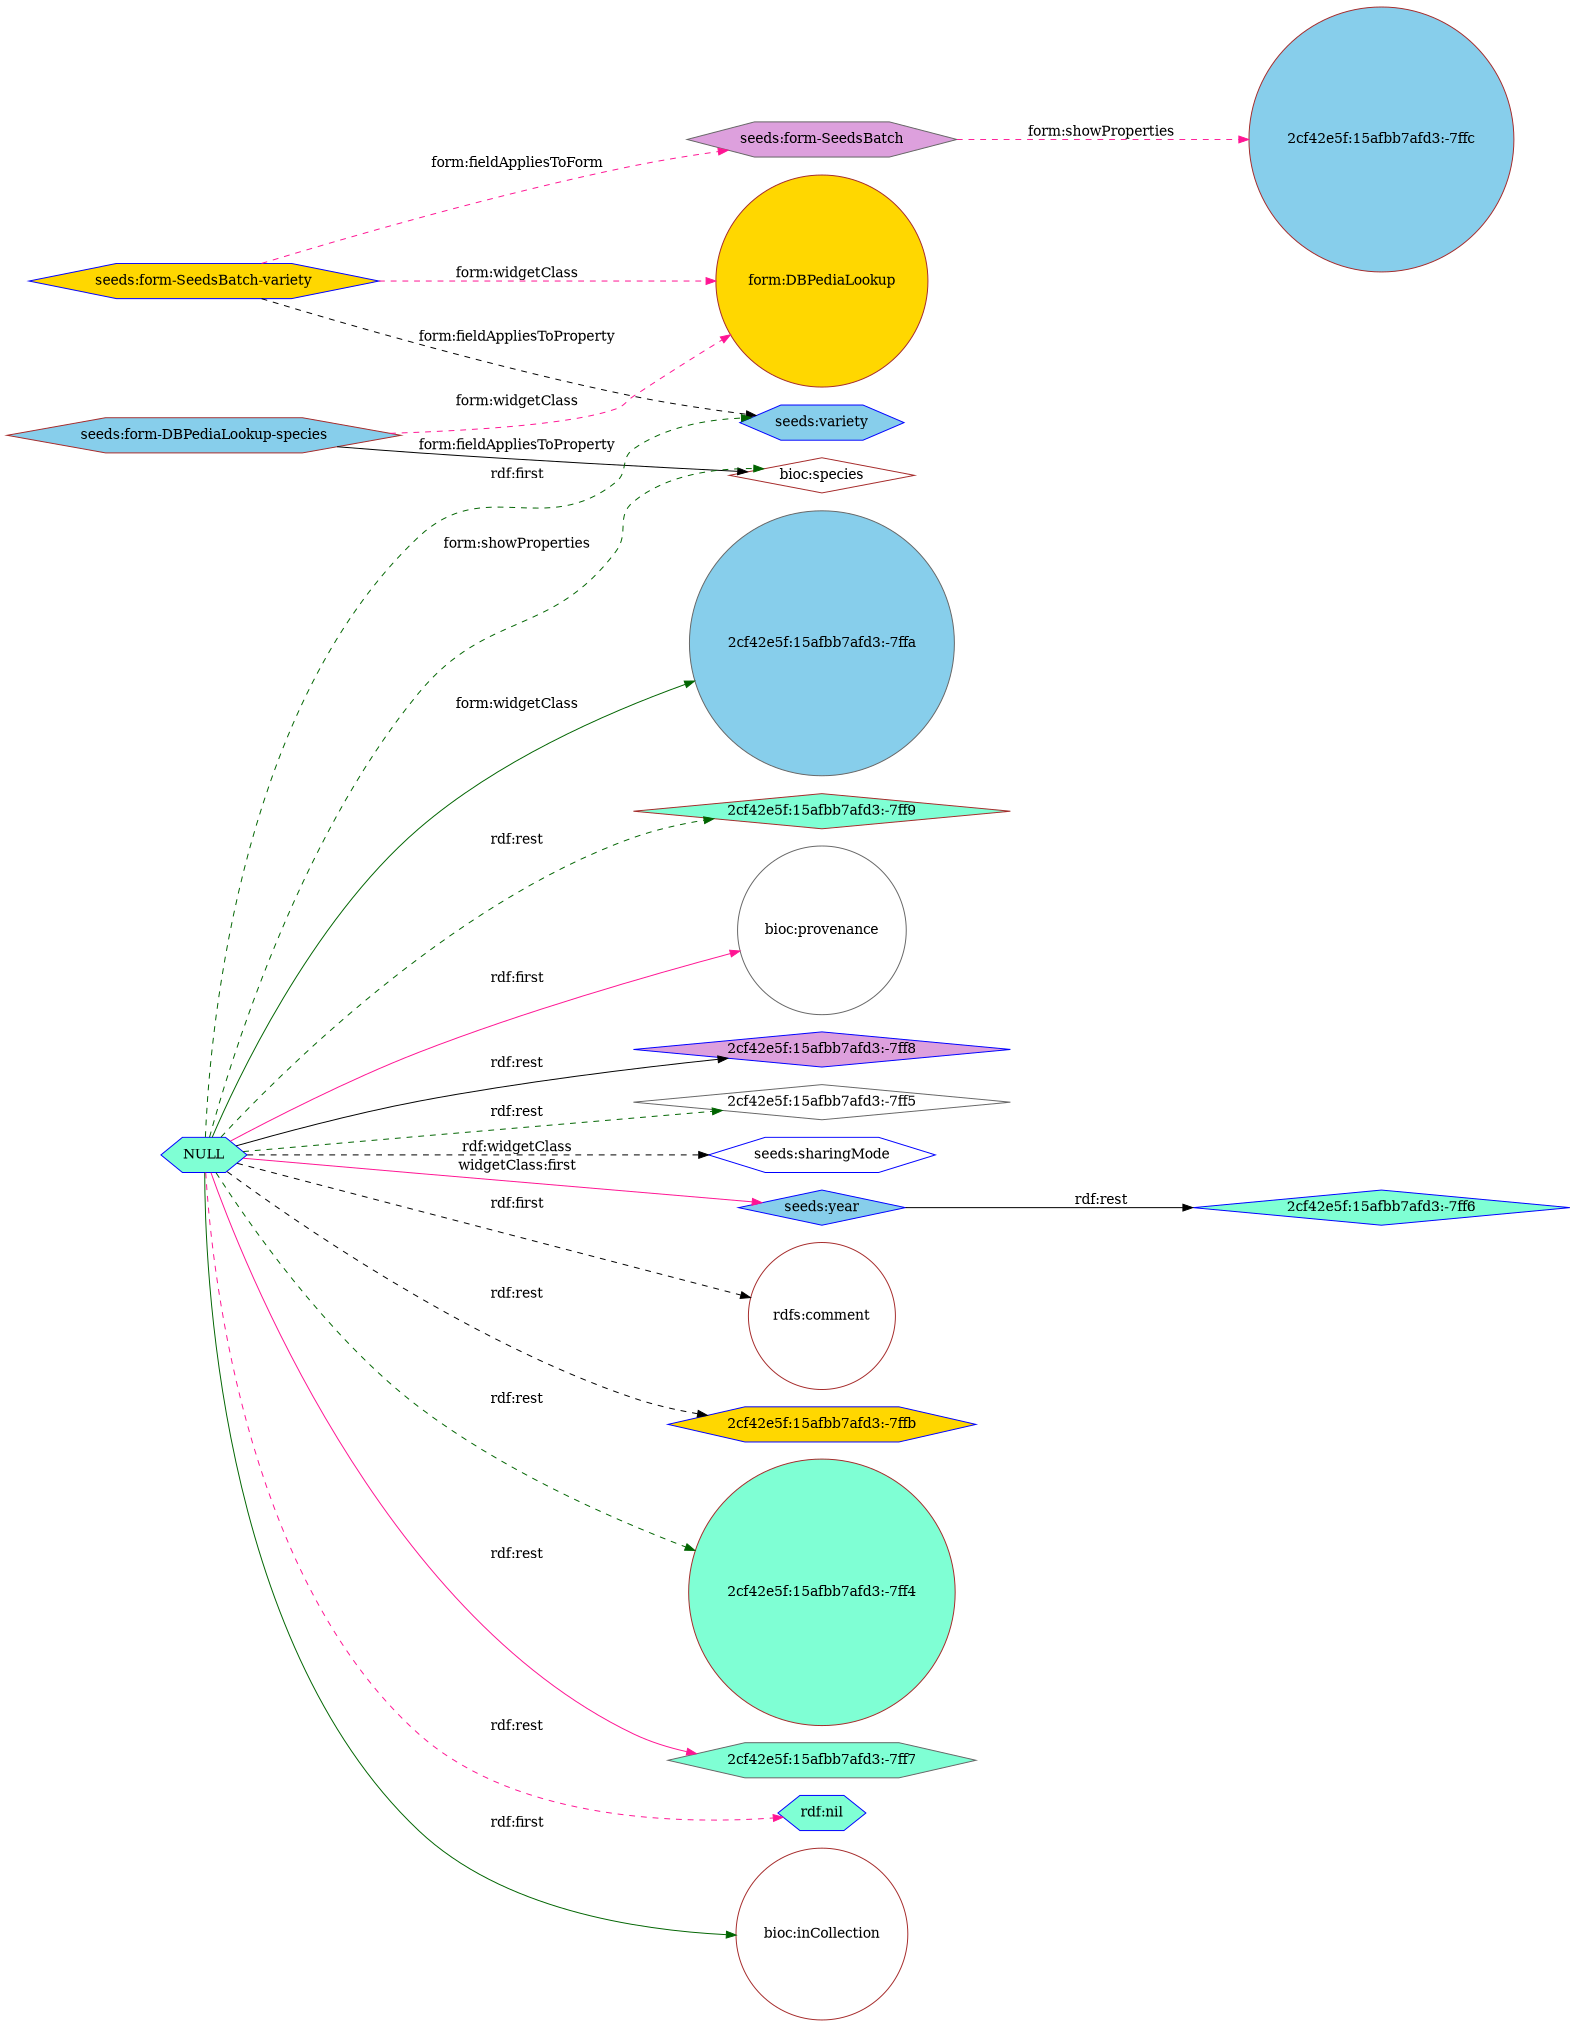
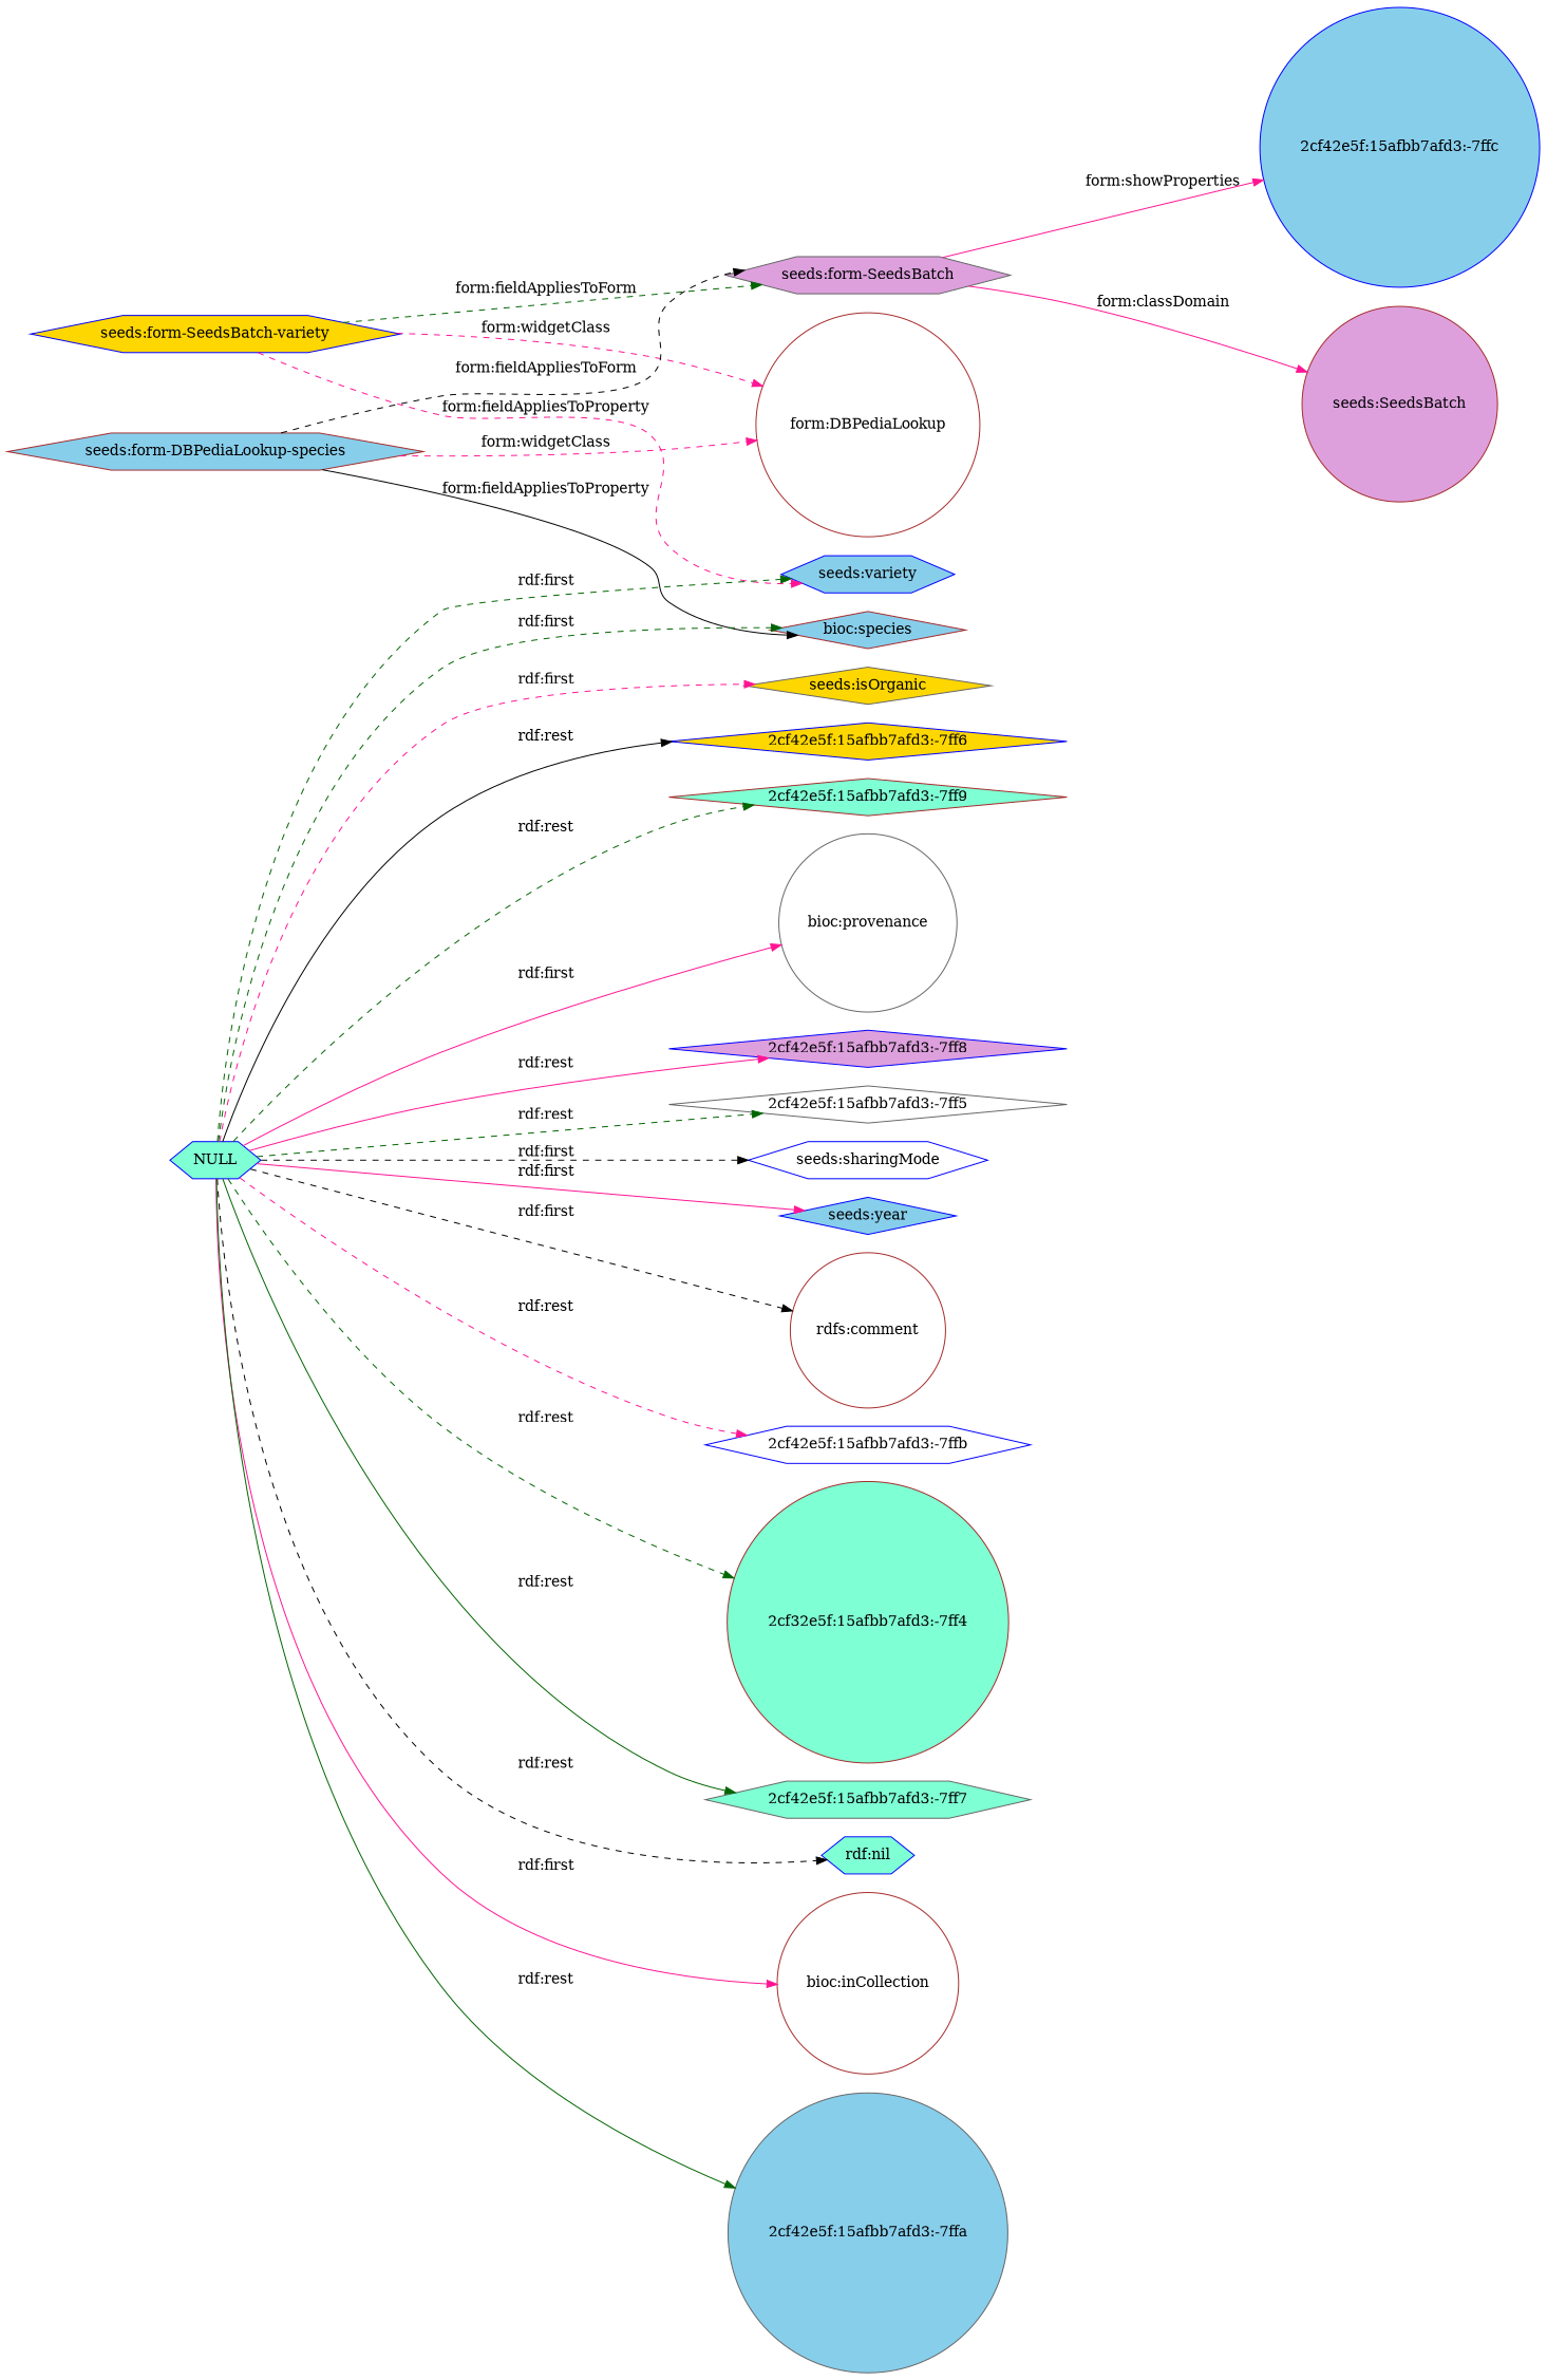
  digraph {
    rankdir=LR
    node [color=blue fillcolor=white shape=hexagon style=filled]
    edge [color=deeppink style=dashed]
    "seeds:form-SeedsBatch-variety" [fillcolor=gold]
-   "form:DBPediaLookup" [color=brown fillcolor=gold shape=circle]
+   "form:DBPediaLookup" [color=brown shape=circle]
    "seeds:variety" [fillcolor=skyblue]
    "seeds:form-SeedsBatch" [color=gray40 fillcolor=plum]
-   "2cf42e5f:15afbb7afd3:-7ffc" [color=brown fillcolor=skyblue shape=circle]
+   "2cf42e5f:15afbb7afd3:-7ffc" [fillcolor=skyblue shape=circle]
+   "seeds:SeedsBatch" [color=brown fillcolor=plum shape=circle]
    n7 [color=brown fillcolor=skyblue label="seeds:form-DBPediaLookup-species"]
-   "bioc:species" [color=brown shape=diamond]
+   "bioc:species" [color=brown fillcolor=skyblue shape=diamond]
    NULL [fillcolor=aquamarine]
    "bioc:provenance" [color=gray40 shape=circle]
    "2cf42e5f:15afbb7afd3:-7ff8" [fillcolor=plum shape=diamond]
    "2cf42e5f:15afbb7afd3:-7ff5" [color=gray40 shape=diamond]
    "seeds:sharingMode"
    "seeds:year" [fillcolor=skyblue shape=diamond]
    "rdfs:comment" [color=brown shape=circle]
-   "2cf42e5f:15afbb7afd3:-7ffb" [fillcolor=gold]
-   "2cf42e5f:15afbb7afd3:-7ff4" [color=brown fillcolor=aquamarine shape=circle]
+   "2cf42e5f:15afbb7afd3:-7ffb"
+   "2cf42e5f:15afbb7afd3:-7ff4" [color=brown fillcolor=aquamarine shape=circle label="2cf32e5f:15afbb7afd3:-7ff4"]
    "2cf42e5f:15afbb7afd3:-7ff7" [color=gray40 fillcolor=aquamarine]
    "rdf:nil" [fillcolor=aquamarine]
    "bioc:inCollection" [color=brown shape=circle]
    "2cf42e5f:15afbb7afd3:-7ffa" [color=gray40 fillcolor=skyblue shape=circle]
-   "2cf42e5f:15afbb7afd3:-7ff6" [fillcolor=aquamarine shape=diamond]
+   "seeds:isOrganic" [color=gray40 fillcolor=gold shape=diamond]
+   "2cf42e5f:15afbb7afd3:-7ff6" [fillcolor=gold shape=diamond]
    "2cf42e5f:15afbb7afd3:-7ff9" [color=brown fillcolor=aquamarine shape=diamond]
    "seeds:form-SeedsBatch-variety" -> "form:DBPediaLookup" [label="form:widgetClass"]
-   "seeds:form-SeedsBatch-variety" -> "seeds:variety" [color=black label="form:fieldAppliesToProperty"]
-   "seeds:form-SeedsBatch-variety" -> "seeds:form-SeedsBatch" [label="form:fieldAppliesToForm"]
-   "seeds:form-SeedsBatch" -> "2cf42e5f:15afbb7afd3:-7ffc" [label="form:showProperties"]
+   "seeds:form-SeedsBatch-variety" -> "seeds:variety" [label="form:fieldAppliesToProperty"]
+   "seeds:form-SeedsBatch-variety" -> "seeds:form-SeedsBatch" [color=darkgreen label="form:fieldAppliesToForm"]
+   "seeds:form-SeedsBatch" -> "2cf42e5f:15afbb7afd3:-7ffc" [label="form:showProperties" style=solid]
+   "seeds:form-SeedsBatch" -> "seeds:SeedsBatch" [label="form:classDomain" style=solid]
    n7 -> "form:DBPediaLookup" [label="form:widgetClass"]
+   n7 -> "seeds:form-SeedsBatch" [color=black label="form:fieldAppliesToForm"]
    n7 -> "bioc:species" [color=black label="form:fieldAppliesToProperty" style=solid]
    NULL -> "seeds:variety" [color=darkgreen label="rdf:first"]
-   NULL -> "bioc:species" [color=darkgreen label="form:showProperties"]
+   NULL -> "bioc:species" [color=darkgreen label="rdf:first"]
    NULL -> "bioc:provenance" [label="rdf:first" style=solid]
-   NULL -> "2cf42e5f:15afbb7afd3:-7ff8" [color=black label="rdf:rest" style=solid]
+   NULL -> "2cf42e5f:15afbb7afd3:-7ff8" [label="rdf:rest" style=solid]
    NULL -> "2cf42e5f:15afbb7afd3:-7ff5" [color=darkgreen label="rdf:rest"]
-   NULL -> "seeds:sharingMode" [color=black label="rdf:widgetClass"]
-   NULL -> "seeds:year" [label="widgetClass:first" style=solid]
+   NULL -> "seeds:sharingMode" [color=black label="rdf:first"]
+   NULL -> "seeds:year" [label="rdf:first" style=solid]
    NULL -> "rdfs:comment" [color=black label="rdf:first"]
-   NULL -> "2cf42e5f:15afbb7afd3:-7ffb" [color=black label="rdf:rest"]
+   NULL -> "2cf42e5f:15afbb7afd3:-7ffb" [label="rdf:rest"]
    NULL -> "2cf42e5f:15afbb7afd3:-7ff4" [color=darkgreen label="rdf:rest"]
-   NULL -> "2cf42e5f:15afbb7afd3:-7ff7" [label="rdf:rest" style=solid]
-   NULL -> "rdf:nil" [label="rdf:rest"]
-   NULL -> "bioc:inCollection" [color=darkgreen label="rdf:first" style=solid]
-   NULL -> "2cf42e5f:15afbb7afd3:-7ffa" [color=darkgreen label="form:widgetClass" style=solid]
-   "seeds:year" -> "2cf42e5f:15afbb7afd3:-7ff6" [color=black label="rdf:rest" style=solid]
+   NULL -> "2cf42e5f:15afbb7afd3:-7ff7" [color=darkgreen label="rdf:rest" style=solid]
+   NULL -> "rdf:nil" [color=black label="rdf:rest"]
+   NULL -> "bioc:inCollection" [label="rdf:first" style=solid]
+   NULL -> "2cf42e5f:15afbb7afd3:-7ffa" [color=darkgreen label="rdf:rest" style=solid]
+   NULL -> "seeds:isOrganic" [label="rdf:first"]
+   NULL -> "2cf42e5f:15afbb7afd3:-7ff6" [color=black label="rdf:rest" style=solid]
    NULL -> "2cf42e5f:15afbb7afd3:-7ff9" [color=darkgreen label="rdf:rest"]
  }
